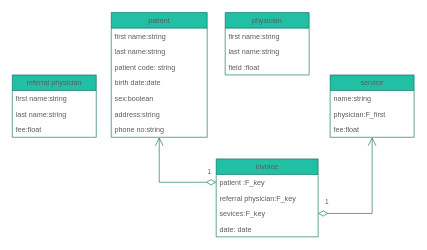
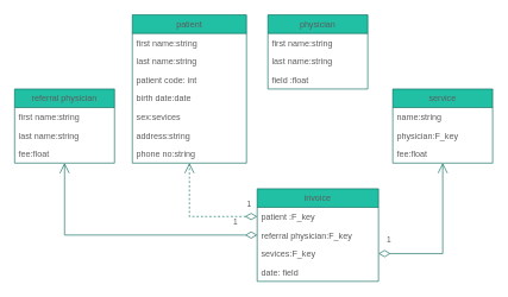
  <mxCell id="0" />
  <mxCell id="1" parent="0" />
  <mxCell id="2" value="patient" style="swimlane;fontStyle=0;childLayout=stackLayout;horizontal=1;startSize=26;fillColor=#21C0A5;horizontalStack=0;resizeParent=1;resizeParentMax=0;resizeLast=0;collapsible=1;marginBottom=0;strokeColor=#006658;fontColor=#5C5C5C;" parent="1" vertex="1"><mxGeometry x="185" y="20" width="160" height="208" as="geometry"><mxRectangle x="460" y="230" width="70" height="26" as="alternateBounds" /></mxGeometry></mxCell>
  <mxCell id="3" value="first name:string" style="text;strokeColor=none;fillColor=none;align=left;verticalAlign=top;spacingLeft=4;spacingRight=4;overflow=hidden;rotatable=0;points=[[0,0.5],[1,0.5]];portConstraint=eastwest;fontColor=#5C5C5C;" parent="2" vertex="1"><mxGeometry y="26" width="160" height="26" as="geometry" /></mxCell>
  <mxCell id="4" value="last name:string" style="text;strokeColor=none;fillColor=none;align=left;verticalAlign=top;spacingLeft=4;spacingRight=4;overflow=hidden;rotatable=0;points=[[0,0.5],[1,0.5]];portConstraint=eastwest;fontColor=#5C5C5C;" parent="2" vertex="1"><mxGeometry y="52" width="160" height="26" as="geometry" /></mxCell>
- <mxCell id="5" value="patient code: string&#10;" style="text;strokeColor=none;fillColor=none;align=left;verticalAlign=top;spacingLeft=4;spacingRight=4;overflow=hidden;rotatable=0;points=[[0,0.5],[1,0.5]];portConstraint=eastwest;fontColor=#5C5C5C;" parent="2" vertex="1"><mxGeometry y="78" width="160" height="26" as="geometry" /></mxCell>
+ <mxCell id="5" value="patient code: int&#10;" style="text;strokeColor=none;fillColor=none;align=left;verticalAlign=top;spacingLeft=4;spacingRight=4;overflow=hidden;rotatable=0;points=[[0,0.5],[1,0.5]];portConstraint=eastwest;fontColor=#5C5C5C;" parent="2" vertex="1"><mxGeometry y="78" width="160" height="26" as="geometry" /></mxCell>
  <mxCell id="6" value="birth date:date" style="text;strokeColor=none;fillColor=none;align=left;verticalAlign=top;spacingLeft=4;spacingRight=4;overflow=hidden;rotatable=0;points=[[0,0.5],[1,0.5]];portConstraint=eastwest;fontColor=#5C5C5C;" parent="2" vertex="1"><mxGeometry y="104" width="160" height="26" as="geometry" /></mxCell>
- <mxCell id="7" value="sex:boolean" style="text;strokeColor=none;fillColor=none;align=left;verticalAlign=top;spacingLeft=4;spacingRight=4;overflow=hidden;rotatable=0;points=[[0,0.5],[1,0.5]];portConstraint=eastwest;fontColor=#5C5C5C;" parent="2" vertex="1"><mxGeometry y="130" width="160" height="26" as="geometry" /></mxCell>
+ <mxCell id="7" value="sex:sevices" style="text;strokeColor=none;fillColor=none;align=left;verticalAlign=top;spacingLeft=4;spacingRight=4;overflow=hidden;rotatable=0;points=[[0,0.5],[1,0.5]];portConstraint=eastwest;fontColor=#5C5C5C;" parent="2" vertex="1"><mxGeometry y="130" width="160" height="26" as="geometry" /></mxCell>
  <mxCell id="8" value="address:string" style="text;strokeColor=none;fillColor=none;align=left;verticalAlign=top;spacingLeft=4;spacingRight=4;overflow=hidden;rotatable=0;points=[[0,0.5],[1,0.5]];portConstraint=eastwest;fontColor=#5C5C5C;" parent="2" vertex="1"><mxGeometry y="156" width="160" height="26" as="geometry" /></mxCell>
  <mxCell id="9" value="phone no:string" style="text;strokeColor=none;fillColor=none;align=left;verticalAlign=top;spacingLeft=4;spacingRight=4;overflow=hidden;rotatable=0;points=[[0,0.5],[1,0.5]];portConstraint=eastwest;fontColor=#5C5C5C;" parent="2" vertex="1"><mxGeometry y="182" width="160" height="26" as="geometry" /></mxCell>
  <mxCell id="10" value="referral physician" style="swimlane;fontStyle=0;childLayout=stackLayout;horizontal=1;startSize=26;fillColor=#21C0A5;horizontalStack=0;resizeParent=1;resizeParentMax=0;resizeLast=0;collapsible=1;marginBottom=0;strokeColor=#006658;fontColor=#5C5C5C;" parent="1" vertex="1"><mxGeometry x="20" y="124" width="140" height="104" as="geometry" /></mxCell>
  <mxCell id="11" value="first name:string" style="text;strokeColor=none;fillColor=none;align=left;verticalAlign=top;spacingLeft=4;spacingRight=4;overflow=hidden;rotatable=0;points=[[0,0.5],[1,0.5]];portConstraint=eastwest;fontColor=#5C5C5C;" parent="10" vertex="1"><mxGeometry y="26" width="140" height="26" as="geometry" /></mxCell>
  <mxCell id="12" value="last name:string" style="text;strokeColor=none;fillColor=none;align=left;verticalAlign=top;spacingLeft=4;spacingRight=4;overflow=hidden;rotatable=0;points=[[0,0.5],[1,0.5]];portConstraint=eastwest;fontColor=#5C5C5C;" parent="10" vertex="1"><mxGeometry y="52" width="140" height="26" as="geometry" /></mxCell>
  <mxCell id="13" value="fee:float" style="text;strokeColor=none;fillColor=none;align=left;verticalAlign=top;spacingLeft=4;spacingRight=4;overflow=hidden;rotatable=0;points=[[0,0.5],[1,0.5]];portConstraint=eastwest;fontColor=#5C5C5C;" parent="10" vertex="1"><mxGeometry y="78" width="140" height="26" as="geometry" /></mxCell>
+ <mxCell id="14" value="1" style="endArrow=open;html=1;endSize=12;startArrow=diamondThin;startSize=14;startFill=0;edgeStyle=orthogonalEdgeStyle;align=left;verticalAlign=bottom;rounded=0;exitX=0;exitY=0.5;exitDx=0;exitDy=0;strokeColor=#006658;fontColor=#5C5C5C;" parent="1" source="21" target="10" edge="1"><mxGeometry x="-0.814" y="-9" relative="1" as="geometry"><mxPoint x="240" y="74" as="sourcePoint" /><mxPoint x="400" y="74" as="targetPoint" /><mxPoint as="offset" /></mxGeometry></mxCell>
  <mxCell id="15" value="service" style="swimlane;fontStyle=0;childLayout=stackLayout;horizontal=1;startSize=26;fillColor=#21C0A5;horizontalStack=0;resizeParent=1;resizeParentMax=0;resizeLast=0;collapsible=1;marginBottom=0;strokeColor=#006658;fontColor=#5C5C5C;" parent="1" vertex="1"><mxGeometry x="550" y="124" width="140" height="104" as="geometry" /></mxCell>
  <mxCell id="16" value="name:string" style="text;strokeColor=none;fillColor=none;align=left;verticalAlign=top;spacingLeft=4;spacingRight=4;overflow=hidden;rotatable=0;points=[[0,0.5],[1,0.5]];portConstraint=eastwest;fontColor=#5C5C5C;" parent="15" vertex="1"><mxGeometry y="26" width="140" height="26" as="geometry" /></mxCell>
- <mxCell id="17" value="physician:F_first" style="text;strokeColor=none;fillColor=none;align=left;verticalAlign=top;spacingLeft=4;spacingRight=4;overflow=hidden;rotatable=0;points=[[0,0.5],[1,0.5]];portConstraint=eastwest;fontColor=#5C5C5C;" parent="15" vertex="1"><mxGeometry y="52" width="140" height="26" as="geometry" /></mxCell>
+ <mxCell id="17" value="physician:F_key" style="text;strokeColor=none;fillColor=none;align=left;verticalAlign=top;spacingLeft=4;spacingRight=4;overflow=hidden;rotatable=0;points=[[0,0.5],[1,0.5]];portConstraint=eastwest;fontColor=#5C5C5C;" parent="15" vertex="1"><mxGeometry y="52" width="140" height="26" as="geometry" /></mxCell>
  <mxCell id="18" value="fee:float" style="text;strokeColor=none;fillColor=none;align=left;verticalAlign=top;spacingLeft=4;spacingRight=4;overflow=hidden;rotatable=0;points=[[0,0.5],[1,0.5]];portConstraint=eastwest;fontColor=#5C5C5C;" parent="15" vertex="1"><mxGeometry y="78" width="140" height="26" as="geometry" /></mxCell>
  <mxCell id="19" value="invoice" style="swimlane;fontStyle=0;childLayout=stackLayout;horizontal=1;startSize=26;fillColor=#21C0A5;horizontalStack=0;resizeParent=1;resizeParentMax=0;resizeLast=0;collapsible=1;marginBottom=0;strokeColor=#006658;fontColor=#5C5C5C;" parent="1" vertex="1"><mxGeometry x="360" y="264" width="170" height="130" as="geometry" /></mxCell>
  <mxCell id="20" value="patient :F_key" style="text;strokeColor=none;fillColor=none;align=left;verticalAlign=top;spacingLeft=4;spacingRight=4;overflow=hidden;rotatable=0;points=[[0,0.5],[1,0.5]];portConstraint=eastwest;fontColor=#5C5C5C;" parent="19" vertex="1"><mxGeometry y="26" width="170" height="26" as="geometry" /></mxCell>
  <mxCell id="21" value="referral physician:F_key" style="text;strokeColor=none;fillColor=none;align=left;verticalAlign=top;spacingLeft=4;spacingRight=4;overflow=hidden;rotatable=0;points=[[0,0.5],[1,0.5]];portConstraint=eastwest;fontColor=#5C5C5C;" parent="19" vertex="1"><mxGeometry y="52" width="170" height="26" as="geometry" /></mxCell>
  <mxCell id="22" value="sevices:F_key" style="text;strokeColor=none;fillColor=none;align=left;verticalAlign=top;spacingLeft=4;spacingRight=4;overflow=hidden;rotatable=0;points=[[0,0.5],[1,0.5]];portConstraint=eastwest;fontColor=#5C5C5C;" parent="19" vertex="1"><mxGeometry y="78" width="170" height="26" as="geometry" /></mxCell>
- <mxCell id="23" value="date: date" style="text;strokeColor=none;fillColor=none;align=left;verticalAlign=top;spacingLeft=4;spacingRight=4;overflow=hidden;rotatable=0;points=[[0,0.5],[1,0.5]];portConstraint=eastwest;fontColor=#5C5C5C;" parent="19" vertex="1"><mxGeometry y="104" width="170" height="26" as="geometry" /></mxCell>
- <mxCell id="24" value="1" style="endArrow=open;html=1;endSize=12;startArrow=diamondThin;startSize=14;startFill=0;edgeStyle=orthogonalEdgeStyle;align=left;verticalAlign=bottom;rounded=0;exitX=0;exitY=0.5;exitDx=0;exitDy=0;strokeColor=#006658;fontColor=#5C5C5C;" parent="1" source="20" target="2" edge="1"><mxGeometry x="-0.814" y="-9" relative="1" as="geometry"><mxPoint x="370" y="339" as="sourcePoint" /><mxPoint x="170" y="68" as="targetPoint" /><mxPoint as="offset" /></mxGeometry></mxCell>
+ <mxCell id="23" value="date: field" style="text;strokeColor=none;fillColor=none;align=left;verticalAlign=top;spacingLeft=4;spacingRight=4;overflow=hidden;rotatable=0;points=[[0,0.5],[1,0.5]];portConstraint=eastwest;fontColor=#5C5C5C;" parent="19" vertex="1"><mxGeometry y="104" width="170" height="26" as="geometry" /></mxCell>
+ <mxCell id="24" value="1" style="endArrow=open;html=1;endSize=12;startArrow=diamondThin;startSize=14;startFill=0;edgeStyle=orthogonalEdgeStyle;align=left;verticalAlign=bottom;rounded=0;exitX=0;exitY=0.5;exitDx=0;exitDy=0;strokeColor=#006658;fontColor=#5C5C5C;dashed=1;" parent="1" source="20" target="2" edge="1"><mxGeometry x="-0.814" y="-9" relative="1" as="geometry"><mxPoint x="370" y="339" as="sourcePoint" /><mxPoint x="170" y="68" as="targetPoint" /><mxPoint as="offset" /></mxGeometry></mxCell>
  <mxCell id="25" value="1" style="endArrow=open;html=1;endSize=12;startArrow=diamondThin;startSize=14;startFill=0;edgeStyle=orthogonalEdgeStyle;align=left;verticalAlign=bottom;rounded=0;exitX=1;exitY=0.5;exitDx=0;exitDy=0;strokeColor=#006658;fontColor=#5C5C5C;" parent="1" source="22" target="15" edge="1"><mxGeometry x="-0.908" y="11" relative="1" as="geometry"><mxPoint x="370" y="339" as="sourcePoint" /><mxPoint x="100" y="238" as="targetPoint" /><mxPoint as="offset" /></mxGeometry></mxCell>
  <mxCell id="26" value="physician" style="swimlane;fontStyle=0;childLayout=stackLayout;horizontal=1;startSize=26;fillColor=#21C0A5;horizontalStack=0;resizeParent=1;resizeParentMax=0;resizeLast=0;collapsible=1;marginBottom=0;strokeColor=#006658;fontColor=#5C5C5C;" parent="1" vertex="1"><mxGeometry x="375" y="20" width="140" height="104" as="geometry" /></mxCell>
  <mxCell id="27" value="first name:string" style="text;strokeColor=none;fillColor=none;align=left;verticalAlign=top;spacingLeft=4;spacingRight=4;overflow=hidden;rotatable=0;points=[[0,0.5],[1,0.5]];portConstraint=eastwest;fontColor=#5C5C5C;" parent="26" vertex="1"><mxGeometry y="26" width="140" height="26" as="geometry" /></mxCell>
  <mxCell id="28" value="last name:string" style="text;strokeColor=none;fillColor=none;align=left;verticalAlign=top;spacingLeft=4;spacingRight=4;overflow=hidden;rotatable=0;points=[[0,0.5],[1,0.5]];portConstraint=eastwest;fontColor=#5C5C5C;" parent="26" vertex="1"><mxGeometry y="52" width="140" height="26" as="geometry" /></mxCell>
  <mxCell id="29" value="field :float" style="text;strokeColor=none;fillColor=none;align=left;verticalAlign=top;spacingLeft=4;spacingRight=4;overflow=hidden;rotatable=0;points=[[0,0.5],[1,0.5]];portConstraint=eastwest;fontColor=#5C5C5C;" parent="26" vertex="1"><mxGeometry y="78" width="140" height="26" as="geometry" /></mxCell>
